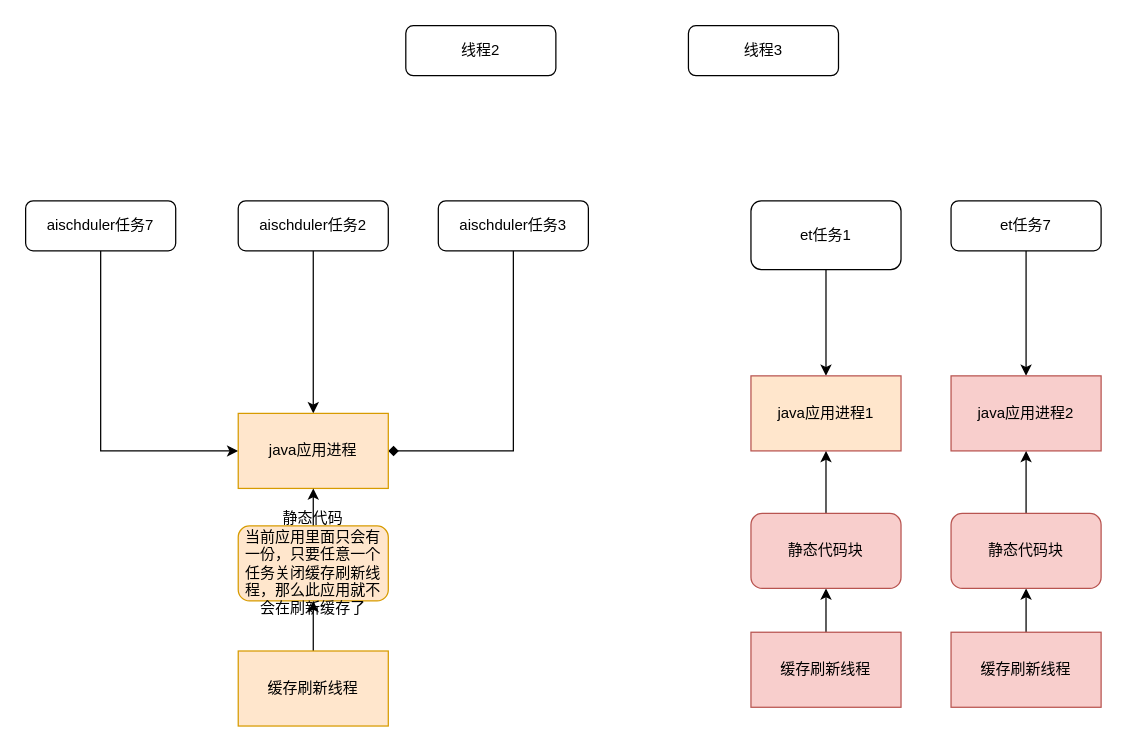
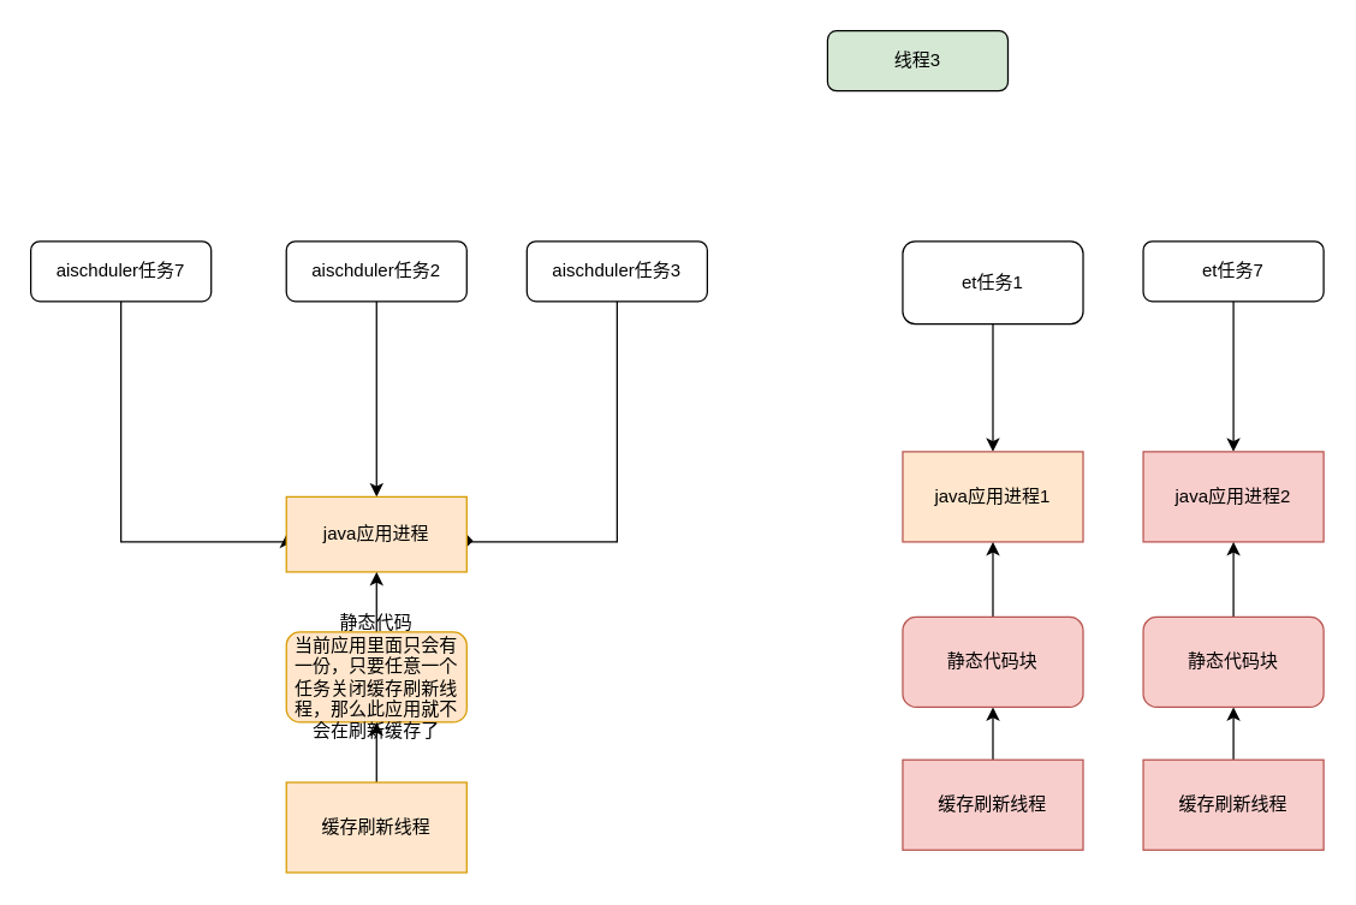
  <mxCell id="0" />
  <mxCell id="1" parent="0" />
  <mxCell id="2" style="edgeStyle=orthogonalEdgeStyle;rounded=0;orthogonalLoop=1;jettySize=auto;html=1;entryX=0;entryY=0.5;entryDx=0;entryDy=0;" edge="1" parent="1" source="3" target="10"><mxGeometry relative="1" as="geometry"><Array as="points"><mxPoint x="80" y="360" /></Array></mxGeometry></mxCell>
  <mxCell id="3" value="aischduler任务7" style="rounded=1;whiteSpace=wrap;html=1;fontSize=12;glass=0;strokeWidth=1;shadow=0;" parent="1" vertex="1"><mxGeometry x="20" y="160" width="120" height="40" as="geometry" /></mxCell>
- <mxCell id="4" value="线程2" style="rounded=1;whiteSpace=wrap;html=1;fontSize=12;glass=0;strokeWidth=1;shadow=0;" parent="1" vertex="1"><mxGeometry x="324" y="20" width="120" height="40" as="geometry" /></mxCell>
- <mxCell id="5" value="线程3" style="rounded=1;whiteSpace=wrap;html=1;fontSize=12;glass=0;strokeWidth=1;shadow=0;" parent="1" vertex="1"><mxGeometry x="550" y="20" width="120" height="40" as="geometry" /></mxCell>
+ <mxCell id="5" value="线程3" style="rounded=1;whiteSpace=wrap;html=1;fontSize=12;glass=0;strokeWidth=1;shadow=0;fillColor=#d5e8d4;" parent="1" vertex="1"><mxGeometry x="550" y="20" width="120" height="40" as="geometry" /></mxCell>
  <mxCell id="6" style="edgeStyle=orthogonalEdgeStyle;rounded=0;orthogonalLoop=1;jettySize=auto;html=1;" edge="1" parent="1" source="7" target="10"><mxGeometry relative="1" as="geometry" /></mxCell>
  <mxCell id="7" value="aischduler任务2" style="rounded=1;whiteSpace=wrap;html=1;fontSize=12;glass=0;strokeWidth=1;shadow=0;" vertex="1" parent="1"><mxGeometry x="190" y="160" width="120" height="40" as="geometry" /></mxCell>
  <mxCell id="8" style="edgeStyle=orthogonalEdgeStyle;rounded=0;orthogonalLoop=1;jettySize=auto;html=1;entryX=1;entryY=0.5;entryDx=0;entryDy=0;endArrow=diamond;" edge="1" parent="1" source="9" target="10"><mxGeometry relative="1" as="geometry"><Array as="points"><mxPoint x="410" y="360" /></Array></mxGeometry></mxCell>
  <mxCell id="9" value="aischduler任务3" style="rounded=1;whiteSpace=wrap;html=1;fontSize=12;glass=0;strokeWidth=1;shadow=0;" vertex="1" parent="1"><mxGeometry x="350" y="160" width="120" height="40" as="geometry" /></mxCell>
- <mxCell id="10" value="java应用进程" style="rounded=0;whiteSpace=wrap;html=1;fillColor=#ffe6cc;strokeColor=#d79b00;" vertex="1" parent="1"><mxGeometry x="190" y="330" width="120" height="60" as="geometry" /></mxCell>
+ <mxCell id="10" value="java应用进程" style="rounded=0;whiteSpace=wrap;html=1;fillColor=#ffe6cc;strokeColor=#d79b00;" vertex="1" parent="1"><mxGeometry x="190" y="330" width="120" height="50" as="geometry" /></mxCell>
  <mxCell id="11" value="" style="edgeStyle=orthogonalEdgeStyle;rounded=0;orthogonalLoop=1;jettySize=auto;html=1;" edge="1" parent="1" source="12" target="10"><mxGeometry relative="1" as="geometry" /></mxCell>
  <mxCell id="12" value="静态代码&lt;br&gt;当前应用里面只会有一份，只要任意一个任务关闭缓存刷新线程，那么此应用就不会在刷新缓存了" style="rounded=1;whiteSpace=wrap;html=1;fillColor=#ffe6cc;strokeColor=#d79b00;" vertex="1" parent="1"><mxGeometry x="190" y="420" width="120" height="60" as="geometry" /></mxCell>
  <mxCell id="13" value="" style="edgeStyle=orthogonalEdgeStyle;rounded=0;orthogonalLoop=1;jettySize=auto;html=1;" edge="1" parent="1" source="14" target="12"><mxGeometry relative="1" as="geometry" /></mxCell>
  <mxCell id="14" value="缓存刷新线程" style="rounded=0;whiteSpace=wrap;html=1;fillColor=#ffe6cc;strokeColor=#d79b00;" vertex="1" parent="1"><mxGeometry x="190" y="520" width="120" height="60" as="geometry" /></mxCell>
  <mxCell id="15" style="edgeStyle=orthogonalEdgeStyle;rounded=0;orthogonalLoop=1;jettySize=auto;html=1;entryX=0.5;entryY=0;entryDx=0;entryDy=0;" edge="1" parent="1" source="16" target="17"><mxGeometry relative="1" as="geometry" /></mxCell>
  <mxCell id="16" value="et任务1" style="rounded=1;whiteSpace=wrap;html=1;fontSize=12;glass=0;strokeWidth=1;shadow=0;" vertex="1" parent="1"><mxGeometry x="600" y="160" width="120" height="55" as="geometry" /></mxCell>
  <mxCell id="17" value="java应用进程1" style="rounded=0;whiteSpace=wrap;html=1;fillColor=#ffe6cc;strokeColor=#b85450;" vertex="1" parent="1"><mxGeometry x="600" y="300" width="120" height="60" as="geometry" /></mxCell>
  <mxCell id="18" value="" style="edgeStyle=orthogonalEdgeStyle;rounded=0;orthogonalLoop=1;jettySize=auto;html=1;" edge="1" parent="1" source="19" target="21"><mxGeometry relative="1" as="geometry" /></mxCell>
  <mxCell id="19" value="缓存刷新线程" style="rounded=0;whiteSpace=wrap;html=1;fillColor=#f8cecc;strokeColor=#b85450;" vertex="1" parent="1"><mxGeometry x="600" y="505" width="120" height="60" as="geometry" /></mxCell>
  <mxCell id="20" value="" style="edgeStyle=orthogonalEdgeStyle;rounded=0;orthogonalLoop=1;jettySize=auto;html=1;" edge="1" parent="1" source="21" target="17"><mxGeometry relative="1" as="geometry" /></mxCell>
  <mxCell id="21" value="静态代码块" style="rounded=1;whiteSpace=wrap;html=1;fillColor=#f8cecc;strokeColor=#b85450;" vertex="1" parent="1"><mxGeometry x="600" y="410" width="120" height="60" as="geometry" /></mxCell>
  <mxCell id="22" style="edgeStyle=orthogonalEdgeStyle;rounded=0;orthogonalLoop=1;jettySize=auto;html=1;entryX=0.5;entryY=0;entryDx=0;entryDy=0;" edge="1" parent="1" source="23" target="24"><mxGeometry relative="1" as="geometry" /></mxCell>
  <mxCell id="23" value="et任务7" style="rounded=1;whiteSpace=wrap;html=1;fontSize=12;glass=0;strokeWidth=1;shadow=0;" vertex="1" parent="1"><mxGeometry x="760" y="160" width="120" height="40" as="geometry" /></mxCell>
  <mxCell id="24" value="java应用进程2" style="rounded=0;whiteSpace=wrap;html=1;fillColor=#f8cecc;strokeColor=#b85450;" vertex="1" parent="1"><mxGeometry x="760" y="300" width="120" height="60" as="geometry" /></mxCell>
  <mxCell id="25" value="" style="edgeStyle=orthogonalEdgeStyle;rounded=0;orthogonalLoop=1;jettySize=auto;html=1;" edge="1" parent="1" source="26" target="28"><mxGeometry relative="1" as="geometry" /></mxCell>
  <mxCell id="26" value="缓存刷新线程" style="rounded=0;whiteSpace=wrap;html=1;fillColor=#f8cecc;strokeColor=#b85450;" vertex="1" parent="1"><mxGeometry x="760" y="505" width="120" height="60" as="geometry" /></mxCell>
  <mxCell id="27" value="" style="edgeStyle=orthogonalEdgeStyle;rounded=0;orthogonalLoop=1;jettySize=auto;html=1;" edge="1" parent="1" source="28" target="24"><mxGeometry relative="1" as="geometry" /></mxCell>
  <mxCell id="28" value="静态代码块" style="rounded=1;whiteSpace=wrap;html=1;fillColor=#f8cecc;strokeColor=#b85450;" vertex="1" parent="1"><mxGeometry x="760" y="410" width="120" height="60" as="geometry" /></mxCell>
